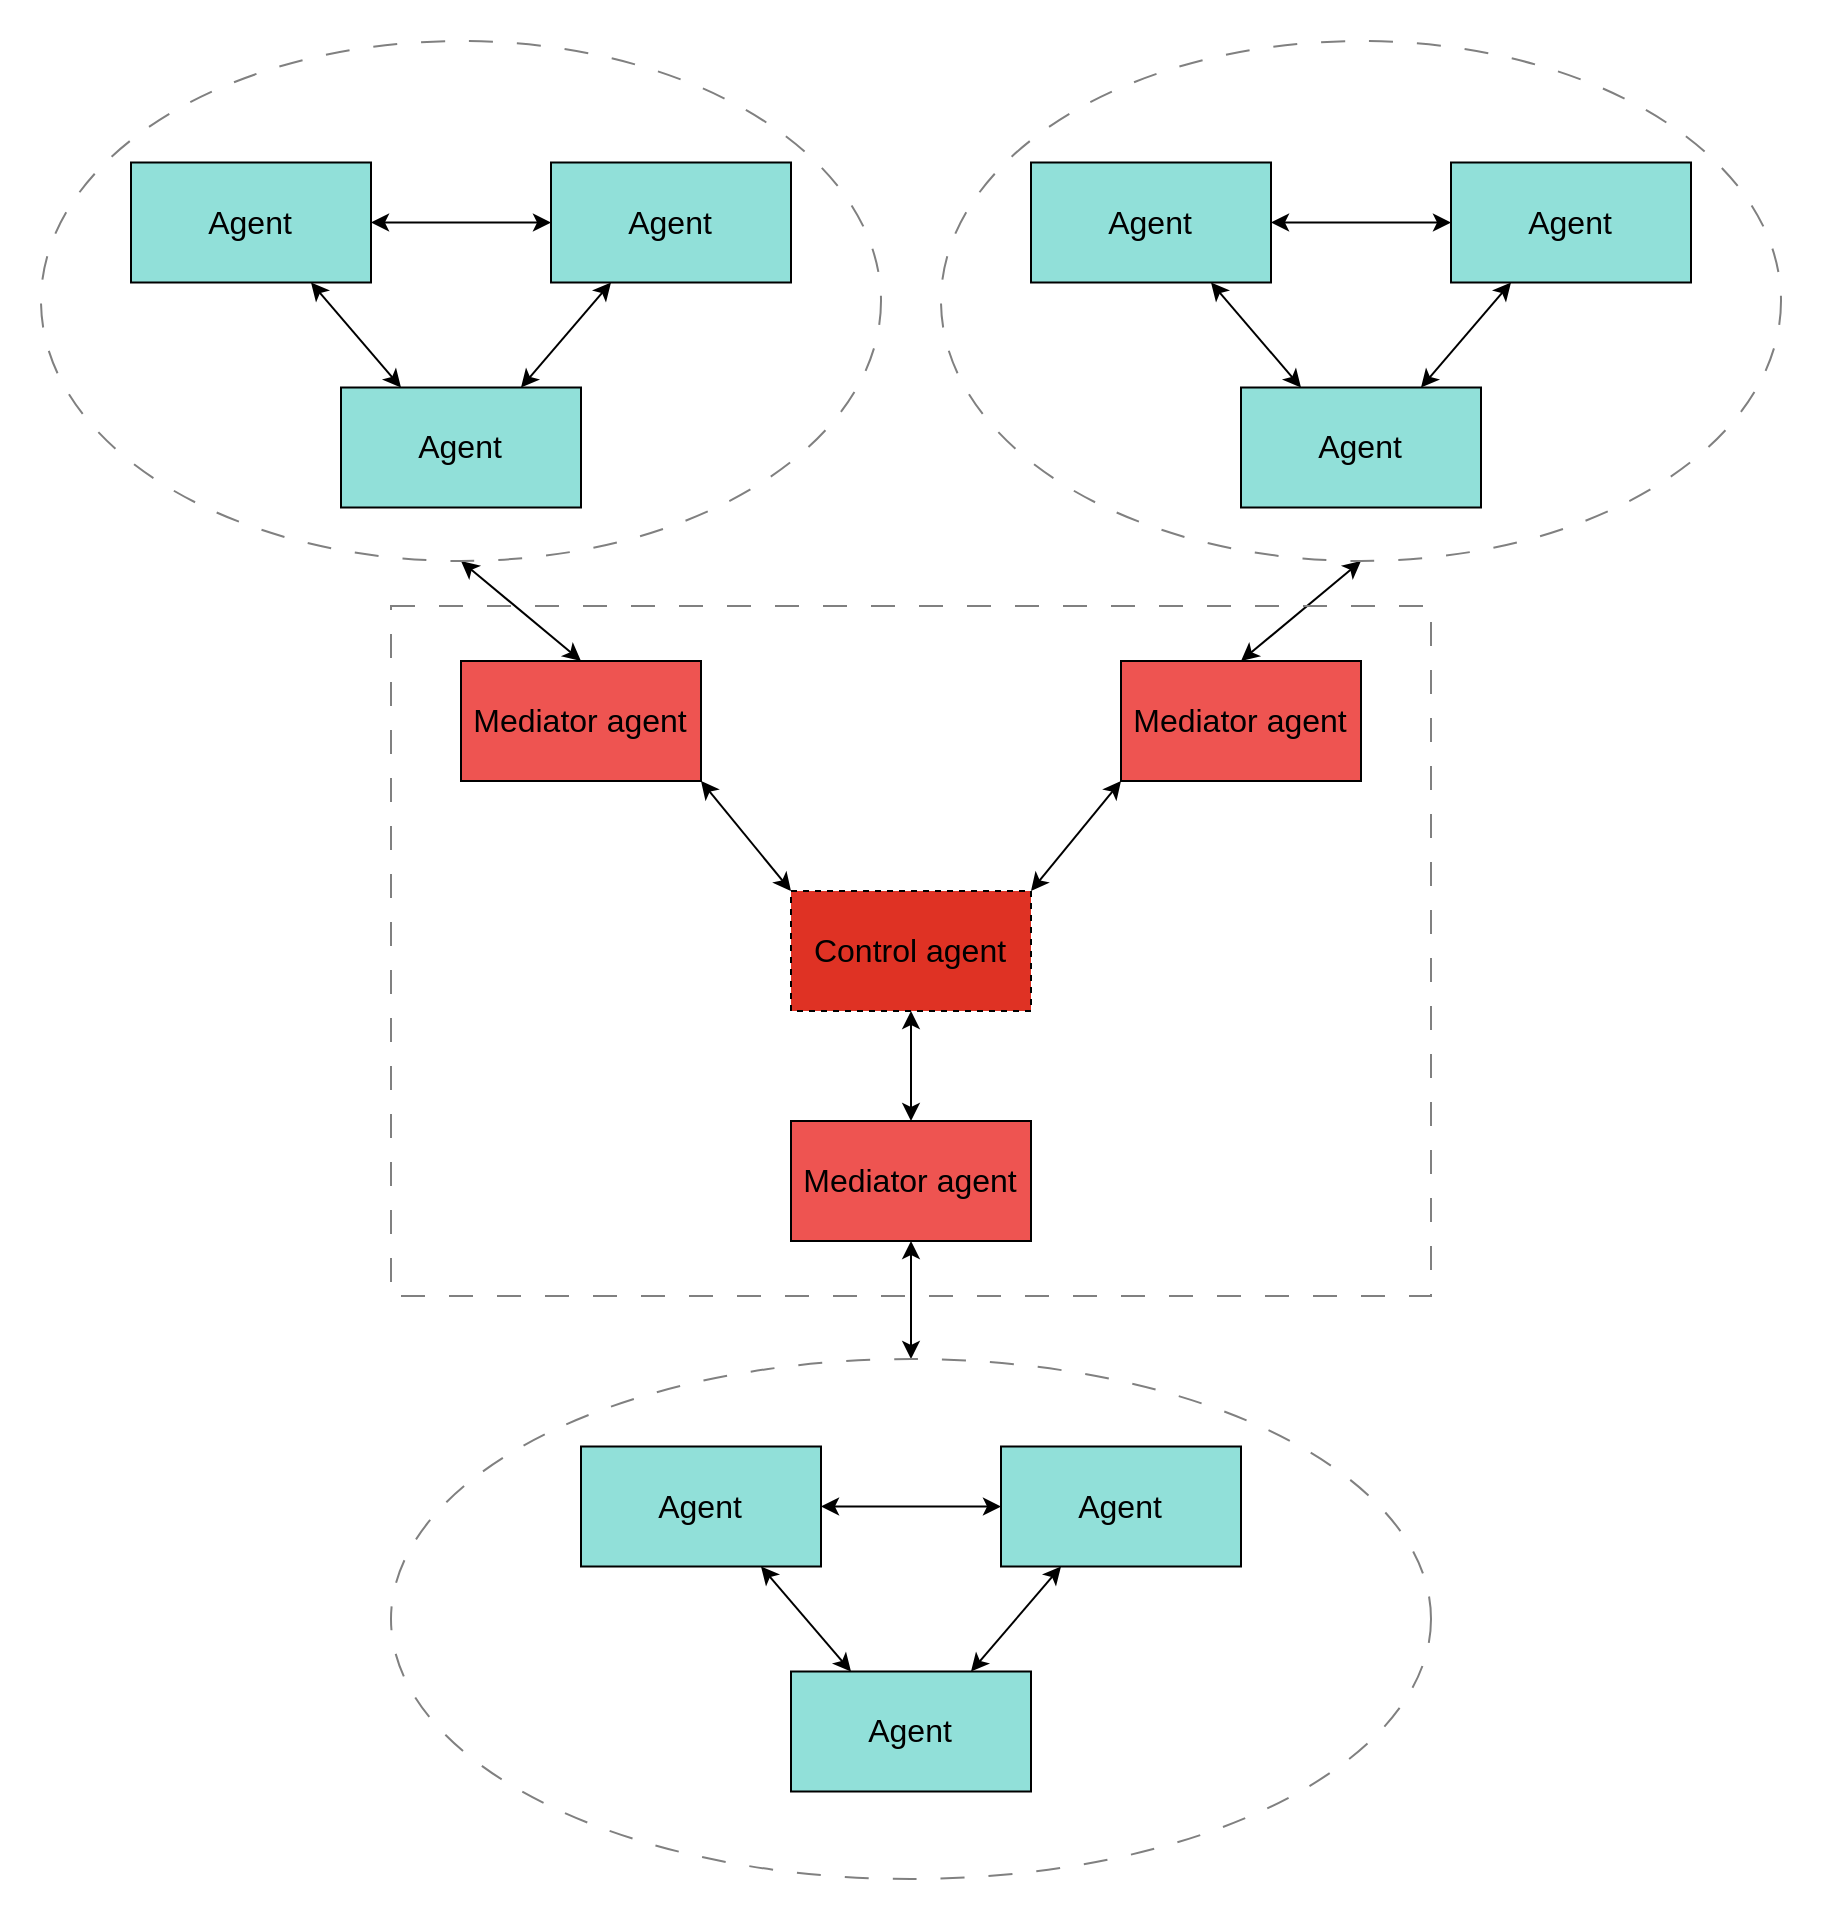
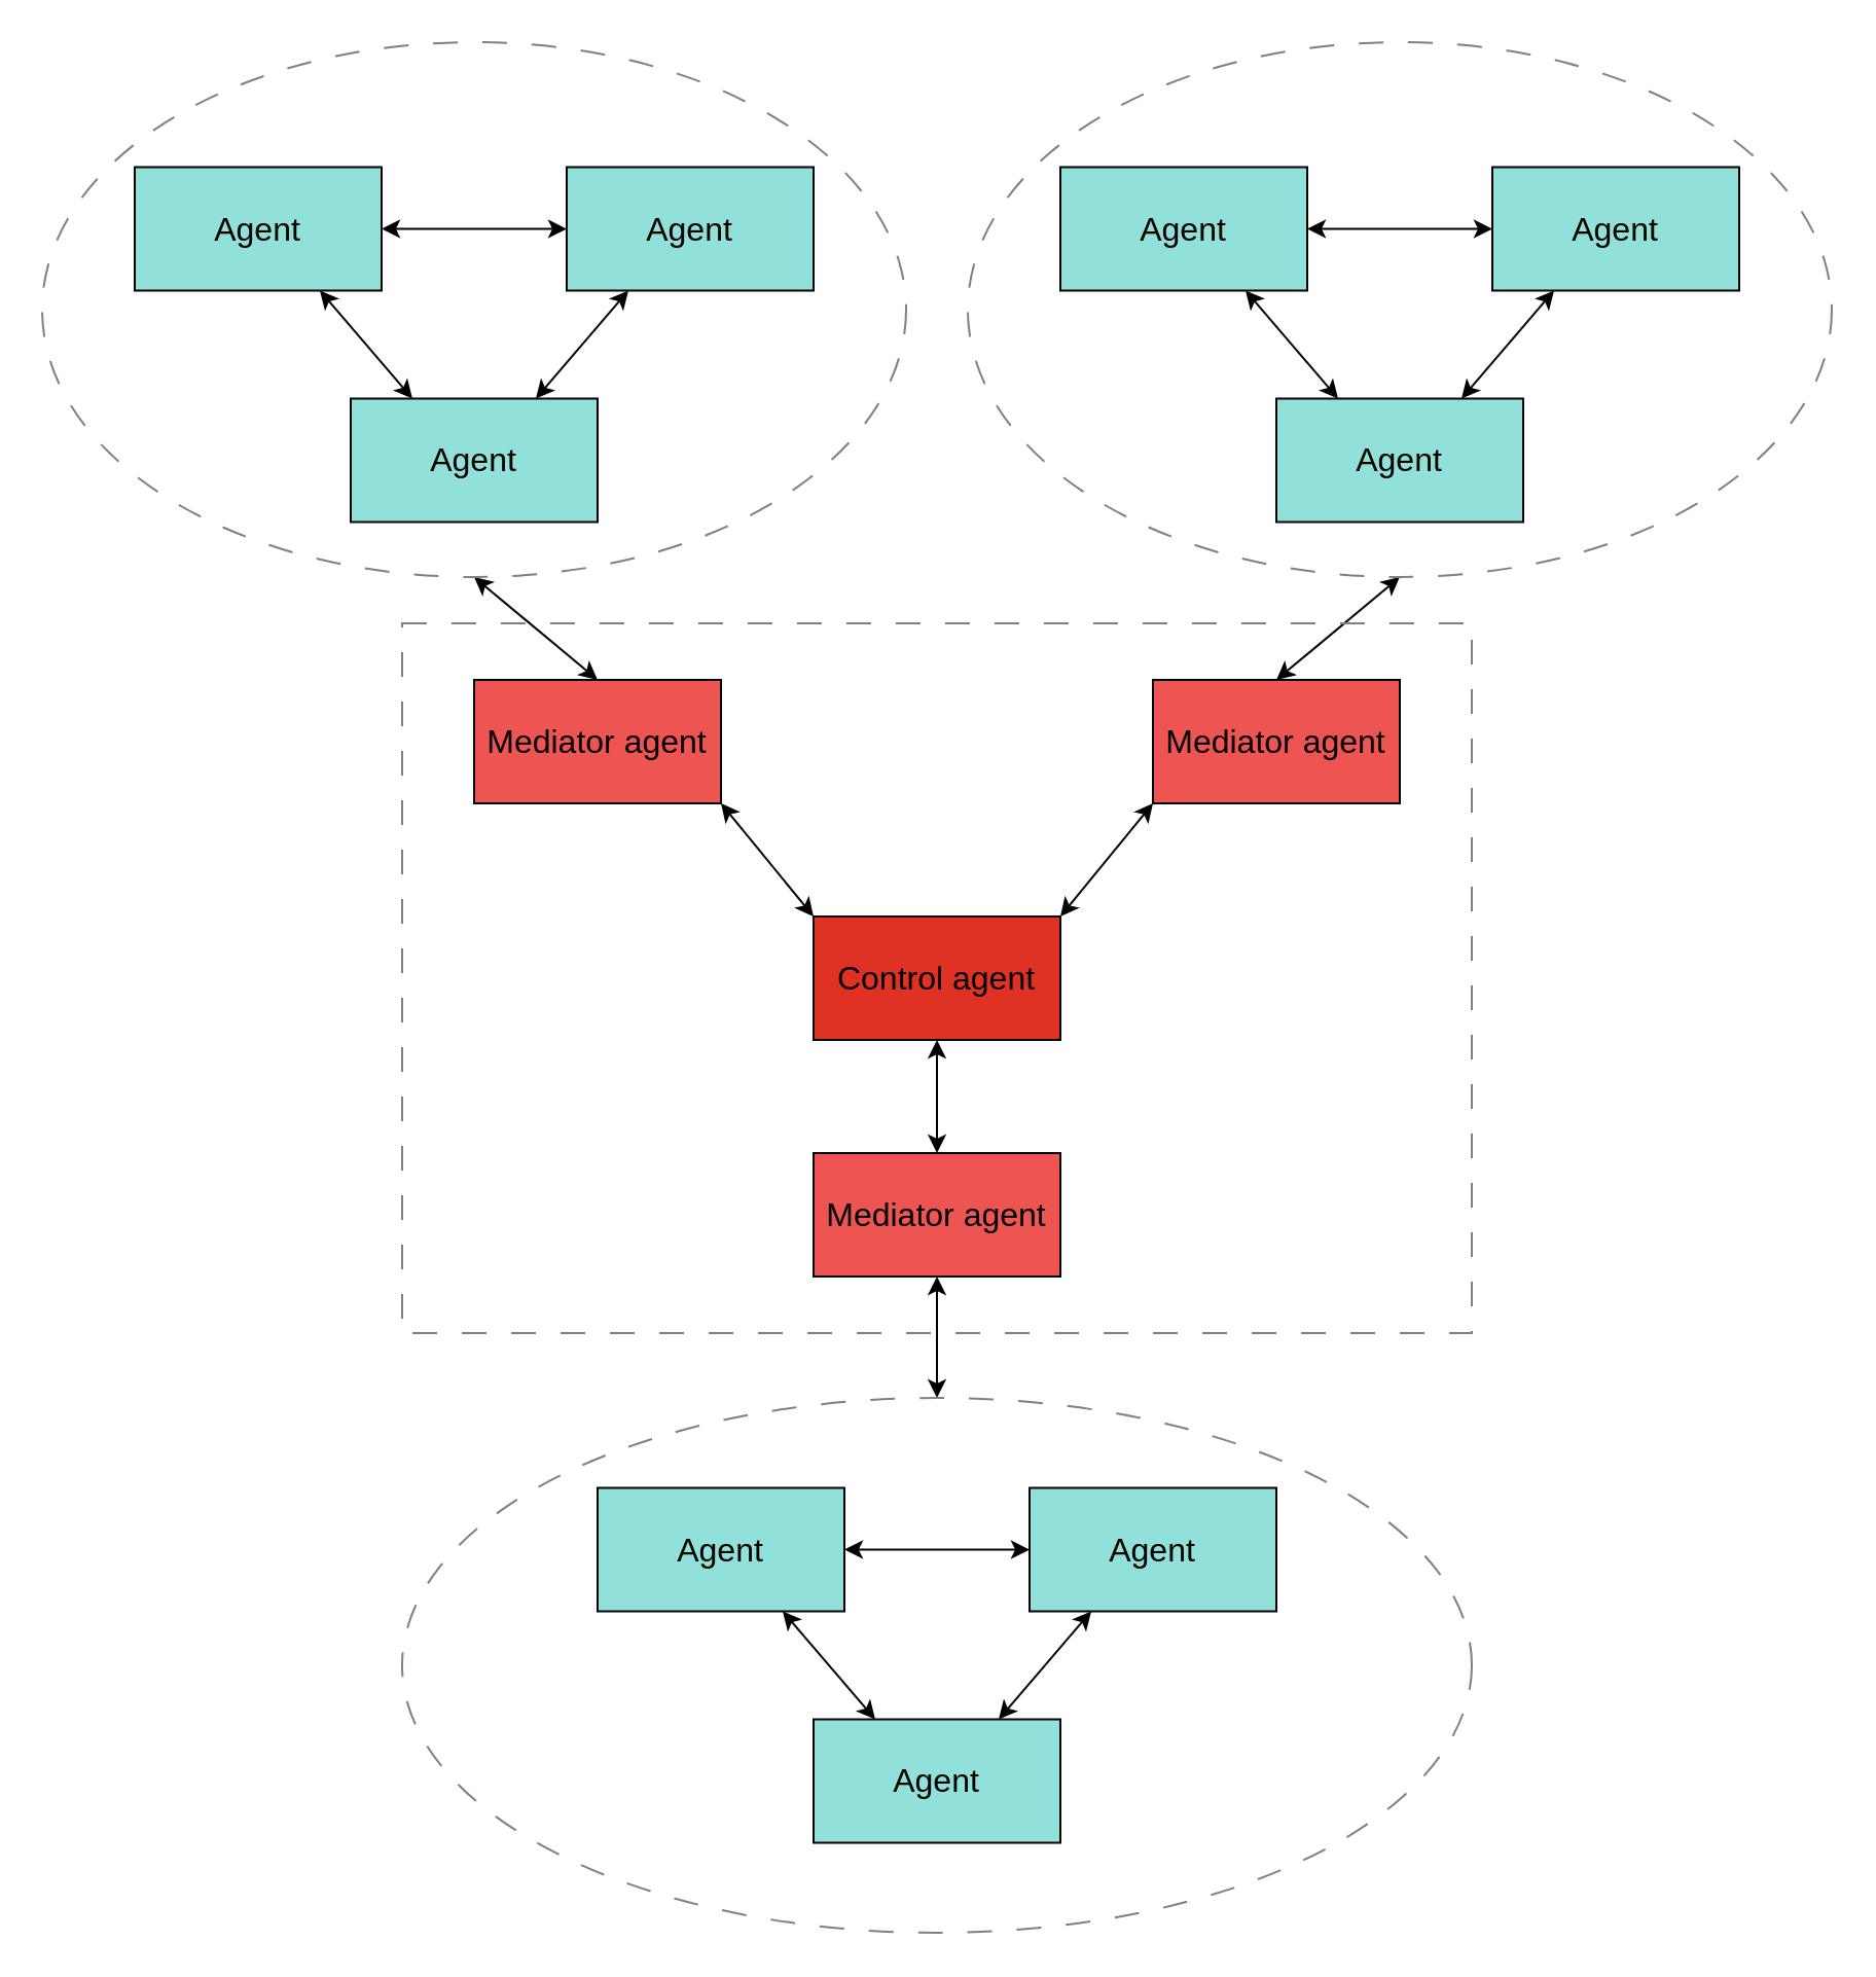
  <mxCell id="0" />
  <mxCell id="1" parent="0" />
  <mxCell id="2" style="edgeStyle=none;html=1;exitX=0.5;exitY=1;exitDx=0;exitDy=0;entryX=0.5;entryY=0;entryDx=0;entryDy=0;startArrow=classic;startFill=1;" edge="1" parent="1" source="23" target="13"><mxGeometry relative="1" as="geometry" /></mxCell>
  <mxCell id="3" style="edgeStyle=none;html=1;exitX=0.5;exitY=1;exitDx=0;exitDy=0;entryX=0.5;entryY=0;entryDx=0;entryDy=0;startArrow=classic;startFill=1;" edge="1" parent="1" source="31" target="12"><mxGeometry relative="1" as="geometry" /></mxCell>
  <mxCell id="4" style="edgeStyle=none;html=1;exitX=0.5;exitY=1;exitDx=0;exitDy=0;entryX=0.5;entryY=0;entryDx=0;entryDy=0;startArrow=classic;startFill=1;" edge="1" parent="1" source="10" target="14"><mxGeometry relative="1" as="geometry" /></mxCell>
  <mxCell id="5" value="" style="rounded=0;whiteSpace=wrap;html=1;strokeColor=#808080;fillColor=none;dashed=1;dashPattern=12 12;" vertex="1" parent="1"><mxGeometry x="195" y="302.5" width="520" height="345" as="geometry" /></mxCell>
  <mxCell id="6" value="" style="group" vertex="1" connectable="0" parent="1"><mxGeometry x="230" y="330" width="450" height="290" as="geometry" /></mxCell>
  <mxCell id="7" style="edgeStyle=none;html=1;exitX=1;exitY=0;exitDx=0;exitDy=0;entryX=0;entryY=1;entryDx=0;entryDy=0;startArrow=classic;startFill=1;" edge="1" parent="6" source="9" target="13"><mxGeometry relative="1" as="geometry" /></mxCell>
  <mxCell id="8" style="edgeStyle=none;html=1;exitX=0.5;exitY=1;exitDx=0;exitDy=0;entryX=0.5;entryY=0;entryDx=0;entryDy=0;startArrow=classic;startFill=1;" edge="1" parent="6" source="9" target="10"><mxGeometry relative="1" as="geometry" /></mxCell>
- <mxCell id="9" value="Control agent" style="rounded=0;whiteSpace=wrap;html=1;fillColor=light-dark(#df3224, #ededed);fontSize=16;dashed=1;" vertex="1" parent="6"><mxGeometry x="165" y="115" width="120" height="60" as="geometry" /></mxCell>
+ <mxCell id="9" value="Control agent" style="rounded=0;whiteSpace=wrap;html=1;fillColor=light-dark(#df3224, #ededed);fontSize=16;" vertex="1" parent="6"><mxGeometry x="165" y="115" width="120" height="60" as="geometry" /></mxCell>
  <mxCell id="10" value="Mediator agent" style="rounded=0;whiteSpace=wrap;html=1;fillColor=light-dark(#ee5451, #ededed);fontSize=16;" vertex="1" parent="6"><mxGeometry x="165" y="230" width="120" height="60" as="geometry" /></mxCell>
  <mxCell id="11" style="edgeStyle=none;html=1;exitX=1;exitY=1;exitDx=0;exitDy=0;entryX=0;entryY=0;entryDx=0;entryDy=0;startArrow=classic;startFill=1;" edge="1" parent="6" source="12" target="9"><mxGeometry relative="1" as="geometry" /></mxCell>
  <mxCell id="12" value="Mediator agent" style="rounded=0;whiteSpace=wrap;html=1;fillColor=light-dark(#ee5451, #ededed);fontSize=16;" vertex="1" parent="6"><mxGeometry width="120" height="60" as="geometry" /></mxCell>
  <mxCell id="13" value="Mediator agent" style="rounded=0;whiteSpace=wrap;html=1;fillColor=light-dark(#ee5451, #ededed);flipV=1;fontSize=16;" vertex="1" parent="6"><mxGeometry x="330" width="120" height="60" as="geometry" /></mxCell>
  <mxCell id="14" value="" style="ellipse;whiteSpace=wrap;html=1;pointerEvents=0;align=center;verticalAlign=top;fontFamily=Helvetica;fontSize=12;fontColor=default;fillColor=none;gradientColor=none;strokeColor=#808080;dashed=1;dashPattern=12 12;" vertex="1" parent="1"><mxGeometry x="195" y="679" width="520" height="260" as="geometry" /></mxCell>
  <mxCell id="15" value="" style="group;fontSize=16;" vertex="1" connectable="0" parent="1"><mxGeometry x="290" y="722.75" width="330" height="172.5" as="geometry" /></mxCell>
  <mxCell id="16" value="Agent" style="rounded=0;whiteSpace=wrap;html=1;fillColor=light-dark(#91e0d9, #ededed);fontSize=16;" vertex="1" parent="15"><mxGeometry width="120" height="60" as="geometry" /></mxCell>
  <mxCell id="17" value="Agent" style="rounded=0;whiteSpace=wrap;html=1;fillColor=light-dark(#91e0d9, #ededed);fontSize=16;" vertex="1" parent="15"><mxGeometry x="210" width="120" height="60" as="geometry" /></mxCell>
  <mxCell id="18" value="Agent" style="rounded=0;whiteSpace=wrap;html=1;fillColor=light-dark(#91e0d9, #ededed);fontSize=16;" vertex="1" parent="15"><mxGeometry x="105" y="112.5" width="120" height="60" as="geometry" /></mxCell>
  <mxCell id="19" style="edgeStyle=none;html=1;exitX=0;exitY=0.5;exitDx=0;exitDy=0;entryX=1;entryY=0.5;entryDx=0;entryDy=0;startArrow=classic;startFill=1;" edge="1" parent="15" source="17" target="16"><mxGeometry relative="1" as="geometry" /></mxCell>
  <mxCell id="20" style="edgeStyle=none;html=1;exitX=0.75;exitY=1;exitDx=0;exitDy=0;entryX=0.25;entryY=0;entryDx=0;entryDy=0;startArrow=classic;startFill=1;" edge="1" parent="15" source="16" target="18"><mxGeometry relative="1" as="geometry" /></mxCell>
  <mxCell id="21" style="edgeStyle=none;html=1;exitX=0.25;exitY=1;exitDx=0;exitDy=0;entryX=0.75;entryY=0;entryDx=0;entryDy=0;startArrow=classic;startFill=1;" edge="1" parent="15" source="17" target="18"><mxGeometry relative="1" as="geometry" /></mxCell>
  <mxCell id="22" value="" style="group" vertex="1" connectable="0" parent="1"><mxGeometry x="470" y="20" width="420" height="260" as="geometry" /></mxCell>
  <mxCell id="23" value="" style="ellipse;whiteSpace=wrap;html=1;pointerEvents=0;align=center;verticalAlign=top;fontFamily=Helvetica;fontSize=12;fontColor=default;fillColor=none;gradientColor=none;strokeColor=#808080;dashed=1;dashPattern=12 12;" vertex="1" parent="22"><mxGeometry width="420" height="260" as="geometry" /></mxCell>
  <mxCell id="24" value="" style="group" vertex="1" connectable="0" parent="22"><mxGeometry x="45" y="60.75" width="330" height="172.5" as="geometry" /></mxCell>
  <mxCell id="25" value="Agent" style="rounded=0;whiteSpace=wrap;html=1;fillColor=light-dark(#91e0d9, #ededed);fontSize=16;" vertex="1" parent="24"><mxGeometry width="120" height="60" as="geometry" /></mxCell>
  <mxCell id="26" value="Agent" style="rounded=0;whiteSpace=wrap;html=1;fillColor=light-dark(#91e0d9, #ededed);fontSize=16;" vertex="1" parent="24"><mxGeometry x="210" width="120" height="60" as="geometry" /></mxCell>
  <mxCell id="27" value="Agent" style="rounded=0;whiteSpace=wrap;html=1;fillColor=light-dark(#91e0d9, #ededed);fontSize=16;" vertex="1" parent="24"><mxGeometry x="105" y="112.5" width="120" height="60" as="geometry" /></mxCell>
  <mxCell id="28" style="edgeStyle=none;html=1;exitX=0;exitY=0.5;exitDx=0;exitDy=0;entryX=1;entryY=0.5;entryDx=0;entryDy=0;startArrow=classic;startFill=1;" edge="1" parent="24" source="26" target="25"><mxGeometry relative="1" as="geometry" /></mxCell>
  <mxCell id="29" style="edgeStyle=none;html=1;exitX=0.75;exitY=1;exitDx=0;exitDy=0;entryX=0.25;entryY=0;entryDx=0;entryDy=0;startArrow=classic;startFill=1;" edge="1" parent="24" source="25" target="27"><mxGeometry relative="1" as="geometry" /></mxCell>
  <mxCell id="30" style="edgeStyle=none;html=1;exitX=0.25;exitY=1;exitDx=0;exitDy=0;entryX=0.75;entryY=0;entryDx=0;entryDy=0;startArrow=classic;startFill=1;" edge="1" parent="24" source="26" target="27"><mxGeometry relative="1" as="geometry" /></mxCell>
  <mxCell id="31" value="" style="ellipse;whiteSpace=wrap;html=1;pointerEvents=0;align=center;verticalAlign=top;fontFamily=Helvetica;fontSize=12;fontColor=default;fillColor=none;gradientColor=none;strokeColor=#808080;dashed=1;dashPattern=12 12;" vertex="1" parent="1"><mxGeometry x="20" y="20" width="420" height="260" as="geometry" /></mxCell>
  <mxCell id="32" value="" style="group" vertex="1" connectable="0" parent="1"><mxGeometry x="65" y="80.75" width="330" height="172.5" as="geometry" /></mxCell>
  <mxCell id="33" value="Agent" style="rounded=0;whiteSpace=wrap;html=1;fillColor=light-dark(#91e0d9, #ededed);fontSize=16;" vertex="1" parent="32"><mxGeometry width="120" height="60" as="geometry" /></mxCell>
  <mxCell id="34" value="Agent" style="rounded=0;whiteSpace=wrap;html=1;fillColor=light-dark(#91e0d9, #ededed);fontSize=16;" vertex="1" parent="32"><mxGeometry x="210" width="120" height="60" as="geometry" /></mxCell>
  <mxCell id="35" value="Agent" style="rounded=0;whiteSpace=wrap;html=1;fillColor=light-dark(#91e0d9, #ededed);fontSize=16;" vertex="1" parent="32"><mxGeometry x="105" y="112.5" width="120" height="60" as="geometry" /></mxCell>
  <mxCell id="36" style="edgeStyle=none;html=1;exitX=0;exitY=0.5;exitDx=0;exitDy=0;entryX=1;entryY=0.5;entryDx=0;entryDy=0;startArrow=classic;startFill=1;" edge="1" parent="32" source="34" target="33"><mxGeometry relative="1" as="geometry" /></mxCell>
  <mxCell id="37" style="edgeStyle=none;html=1;exitX=0.75;exitY=1;exitDx=0;exitDy=0;entryX=0.25;entryY=0;entryDx=0;entryDy=0;startArrow=classic;startFill=1;" edge="1" parent="32" source="33" target="35"><mxGeometry relative="1" as="geometry" /></mxCell>
  <mxCell id="38" style="edgeStyle=none;html=1;exitX=0.25;exitY=1;exitDx=0;exitDy=0;entryX=0.75;entryY=0;entryDx=0;entryDy=0;startArrow=classic;startFill=1;" edge="1" parent="32" source="34" target="35"><mxGeometry relative="1" as="geometry" /></mxCell>
